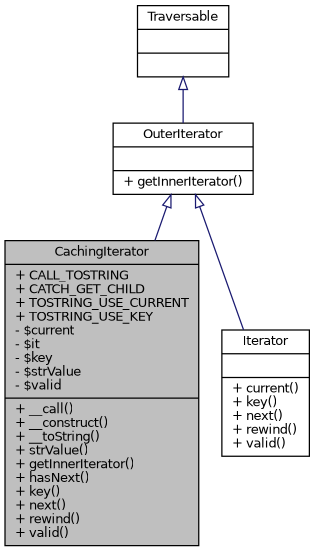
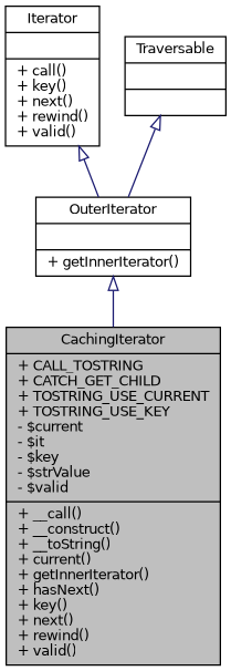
  digraph {
    node [color=black fillcolor=white fontname=Helvetica fontsize=10 shape=record style=filled]
    edge [arrowtail=onormal color=midnightblue dir=back fontname=Helvetica fontsize=10 labelfontname=Helvetica labelfontsize=10 style=solid]
-   n1 [fillcolor=grey75 fontcolor=black height=0.2 label="{CachingIterator\n|+ CALL_TOSTRING\l+ CATCH_GET_CHILD\l+ TOSTRING_USE_CURRENT\l+ TOSTRING_USE_KEY\l- $current\l- $it\l- $key\l- $strValue\l- $valid\l|+ __call()\l+ __construct()\l+ __toString()\l+ strValue()\l+ getInnerIterator()\l+ hasNext()\l+ key()\l+ next()\l+ rewind()\l+ valid()\l}" width=0.4]
+   n1 [fillcolor=grey75 fontcolor=black height=0.2 label="{CachingIterator\n|+ CALL_TOSTRING\l+ CATCH_GET_CHILD\l+ TOSTRING_USE_CURRENT\l+ TOSTRING_USE_KEY\l- $current\l- $it\l- $key\l- $strValue\l- $valid\l|+ __call()\l+ __construct()\l+ __toString()\l+ current()\l+ getInnerIterator()\l+ hasNext()\l+ key()\l+ next()\l+ rewind()\l+ valid()\l}" width=0.4]
    n2 [height=0.2 label="{OuterIterator\n||+ getInnerIterator()\l}" width=0.4]
-   n3 [height=0.2 label="{Iterator\n||+ current()\l+ key()\l+ next()\l+ rewind()\l+ valid()\l}" width=0.4]
+   n3 [height=0.2 label="{Iterator\n||+ call()\l+ key()\l+ next()\l+ rewind()\l+ valid()\l}" width=0.4]
    n4 [height=0.2 label="{Traversable\n||}" width=0.4]
    n2 -> n1
-   n2 -> n3
+   n3 -> n2
    n4 -> n2
  }
